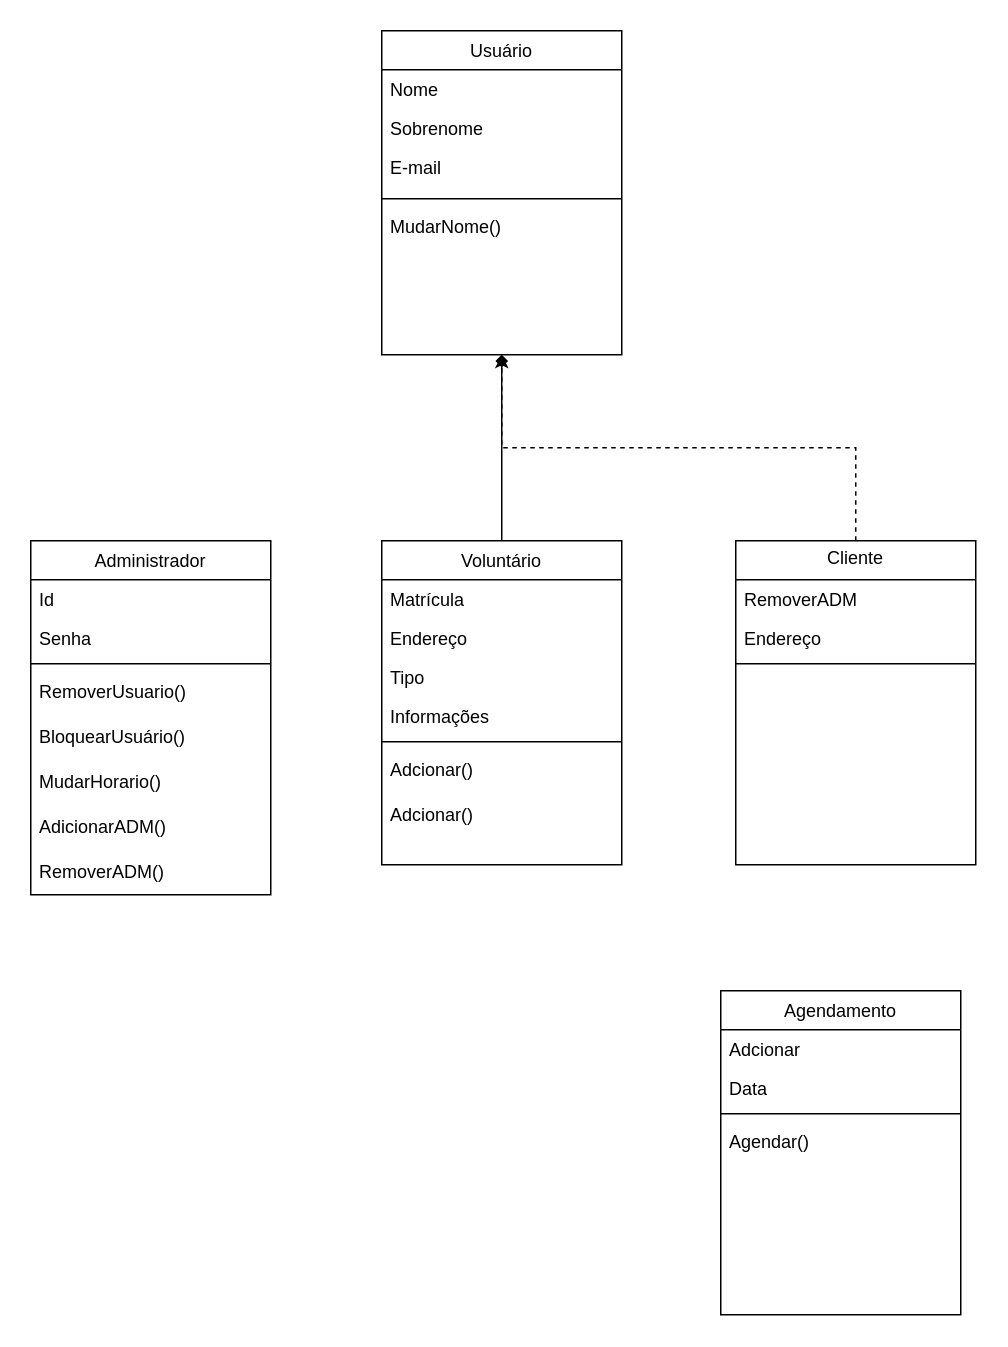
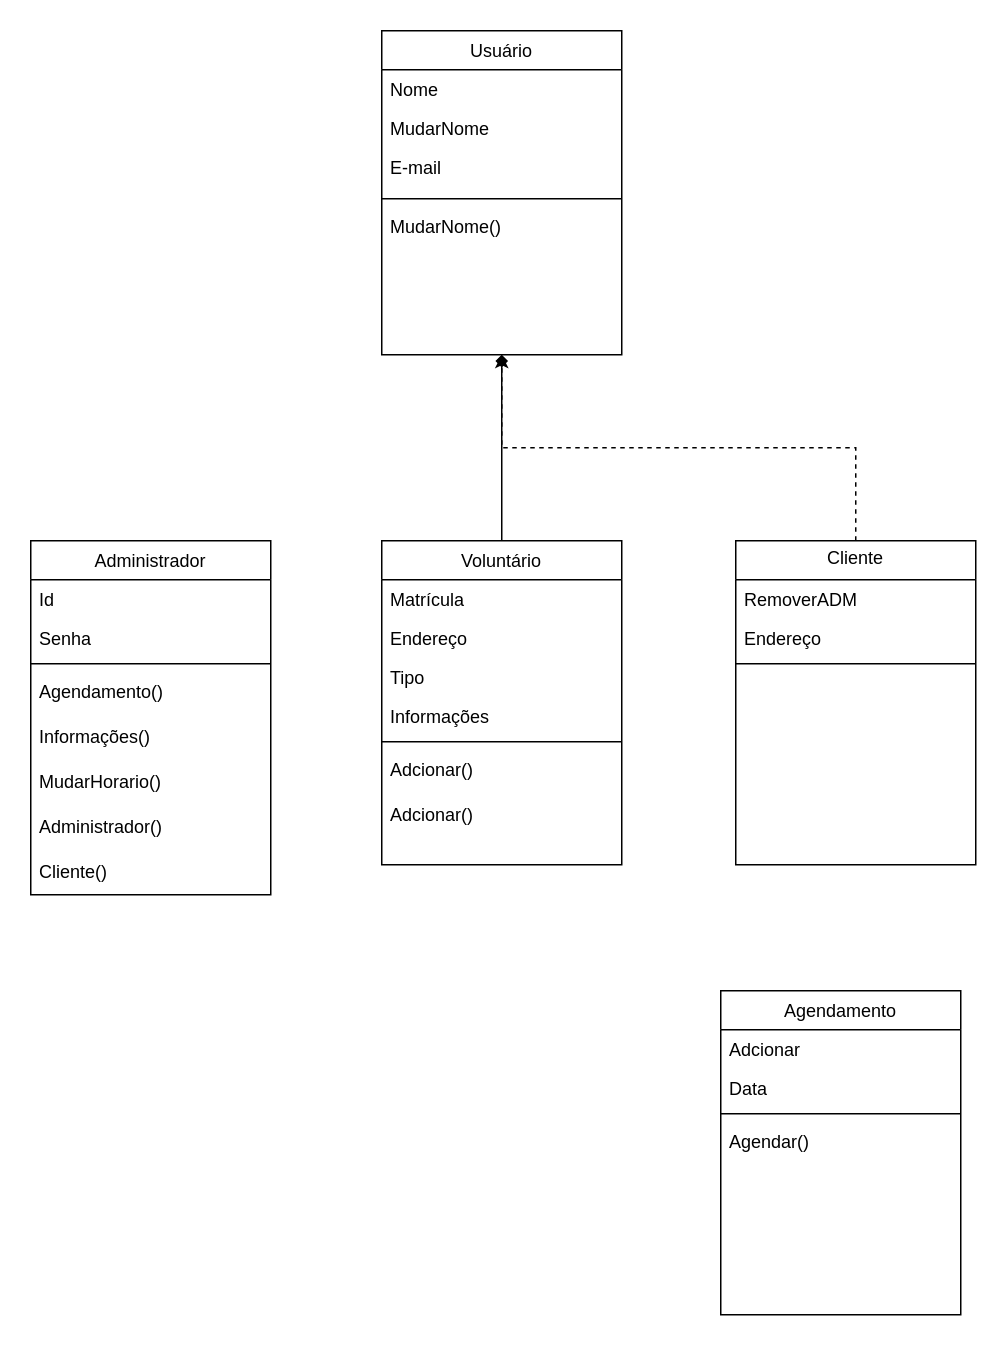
  <mxCell id="0" />
  <mxCell id="1" parent="0" />
  <mxCell id="2" style="edgeStyle=orthogonalEdgeStyle;rounded=0;orthogonalLoop=1;jettySize=auto;html=1;exitX=0.5;exitY=0;exitDx=0;exitDy=0;entryX=0.5;entryY=1;entryDx=0;entryDy=0;dashed=1;" edge="1" parent="1" source="3" target="7"><mxGeometry relative="1" as="geometry"><mxPoint x="340" y="240" as="targetPoint" /></mxGeometry></mxCell>
  <mxCell id="3" value="Cliente" style="swimlane;fontStyle=0;align=center;verticalAlign=top;childLayout=stackLayout;horizontal=1;startSize=26;horizontalStack=0;resizeParent=1;resizeLast=0;collapsible=1;marginBottom=0;rounded=0;shadow=0;strokeWidth=1;spacing=0;" parent="1" vertex="1"><mxGeometry x="490" y="360" width="160" height="216" as="geometry"><mxRectangle x="550" y="140" width="160" height="26" as="alternateBounds" /></mxGeometry></mxCell>
  <mxCell id="4" value="RemoverADM" style="text;align=left;verticalAlign=top;spacingLeft=4;spacingRight=4;overflow=hidden;rotatable=0;points=[[0,0.5],[1,0.5]];portConstraint=eastwest;" parent="3" vertex="1"><mxGeometry y="26" width="160" height="26" as="geometry" /></mxCell>
  <mxCell id="5" value="Endereço" style="text;align=left;verticalAlign=top;spacingLeft=4;spacingRight=4;overflow=hidden;rotatable=0;points=[[0,0.5],[1,0.5]];portConstraint=eastwest;" vertex="1" parent="3"><mxGeometry y="52" width="160" height="26" as="geometry" /></mxCell>
  <mxCell id="6" value="" style="line;html=1;strokeWidth=1;align=left;verticalAlign=middle;spacingTop=-1;spacingLeft=3;spacingRight=3;rotatable=0;labelPosition=right;points=[];portConstraint=eastwest;" parent="3" vertex="1"><mxGeometry y="78" width="160" height="8" as="geometry" /></mxCell>
  <mxCell id="7" value="Usuário" style="swimlane;fontStyle=0;align=center;verticalAlign=top;childLayout=stackLayout;horizontal=1;startSize=26;horizontalStack=0;resizeParent=1;resizeLast=0;collapsible=1;marginBottom=0;rounded=0;shadow=0;strokeWidth=1;spacingLeft=0;" vertex="1" parent="1"><mxGeometry x="254" y="20" width="160" height="216" as="geometry"><mxRectangle x="550" y="140" width="160" height="26" as="alternateBounds" /></mxGeometry></mxCell>
  <mxCell id="8" value="Nome  " style="text;align=left;verticalAlign=top;spacingLeft=4;spacingRight=4;overflow=hidden;rotatable=0;points=[[0,0.5],[1,0.5]];portConstraint=eastwest;" vertex="1" parent="7"><mxGeometry y="26" width="160" height="26" as="geometry" /></mxCell>
- <mxCell id="9" value="Sobrenome" style="text;align=left;verticalAlign=top;spacingLeft=4;spacingRight=4;overflow=hidden;rotatable=0;points=[[0,0.5],[1,0.5]];portConstraint=eastwest;rounded=0;shadow=0;html=0;" vertex="1" parent="7"><mxGeometry y="52" width="160" height="26" as="geometry" /></mxCell>
+ <mxCell id="9" value="MudarNome" style="text;align=left;verticalAlign=top;spacingLeft=4;spacingRight=4;overflow=hidden;rotatable=0;points=[[0,0.5],[1,0.5]];portConstraint=eastwest;rounded=0;shadow=0;html=0;" vertex="1" parent="7"><mxGeometry y="52" width="160" height="26" as="geometry" /></mxCell>
  <mxCell id="10" value="E-mail" style="text;html=1;strokeColor=none;fillColor=none;align=left;verticalAlign=top;whiteSpace=wrap;rounded=0;spacingLeft=4;spacingRight=4;shadow=0;" vertex="1" parent="7"><mxGeometry y="78" width="160" height="30" as="geometry" /></mxCell>
  <mxCell id="11" value="" style="line;html=1;strokeWidth=1;align=left;verticalAlign=middle;spacingTop=-1;spacingLeft=3;spacingRight=3;rotatable=0;labelPosition=right;points=[];portConstraint=eastwest;" vertex="1" parent="7"><mxGeometry y="108" width="160" height="8" as="geometry" /></mxCell>
  <mxCell id="12" value="MudarNome()" style="text;html=1;align=left;verticalAlign=middle;resizable=0;points=[];autosize=1;strokeColor=none;fillColor=none;spacingLeft=4;" vertex="1" parent="7"><mxGeometry y="116" width="160" height="30" as="geometry" /></mxCell>
  <mxCell id="13" value="Administrador" style="swimlane;fontStyle=0;align=center;verticalAlign=top;childLayout=stackLayout;horizontal=1;startSize=26;horizontalStack=0;resizeParent=1;resizeLast=0;collapsible=1;marginBottom=0;rounded=0;shadow=0;strokeWidth=1;" vertex="1" parent="1"><mxGeometry x="20" y="360" width="160" height="236" as="geometry"><mxRectangle x="550" y="140" width="160" height="26" as="alternateBounds" /></mxGeometry></mxCell>
  <mxCell id="14" value="Id&#10;" style="text;align=left;verticalAlign=top;spacingLeft=4;spacingRight=4;overflow=hidden;rotatable=0;points=[[0,0.5],[1,0.5]];portConstraint=eastwest;rounded=0;shadow=0;html=0;" vertex="1" parent="13"><mxGeometry y="26" width="160" height="26" as="geometry" /></mxCell>
  <mxCell id="15" value="Senha" style="text;align=left;verticalAlign=top;spacingLeft=4;spacingRight=4;overflow=hidden;rotatable=0;points=[[0,0.5],[1,0.5]];portConstraint=eastwest;rounded=0;shadow=0;html=0;" vertex="1" parent="13"><mxGeometry y="52" width="160" height="26" as="geometry" /></mxCell>
  <mxCell id="16" value="" style="line;html=1;strokeWidth=1;align=left;verticalAlign=middle;spacingTop=-1;spacingLeft=3;spacingRight=3;rotatable=0;labelPosition=right;points=[];portConstraint=eastwest;" vertex="1" parent="13"><mxGeometry y="78" width="160" height="8" as="geometry" /></mxCell>
- <mxCell id="17" value="RemoverUsuario()" style="text;html=1;align=left;verticalAlign=middle;resizable=0;points=[];autosize=1;strokeColor=none;fillColor=none;spacingLeft=4;" vertex="1" parent="13"><mxGeometry y="86" width="160" height="30" as="geometry" /></mxCell>
- <mxCell id="18" value="BloquearUsuário()" style="text;html=1;align=left;verticalAlign=middle;resizable=0;points=[];autosize=1;strokeColor=none;fillColor=none;spacingLeft=4;" vertex="1" parent="13"><mxGeometry y="116" width="160" height="30" as="geometry" /></mxCell>
+ <mxCell id="17" value="Agendamento()" style="text;html=1;align=left;verticalAlign=middle;resizable=0;points=[];autosize=1;strokeColor=none;fillColor=none;spacingLeft=4;" vertex="1" parent="13"><mxGeometry y="86" width="160" height="30" as="geometry" /></mxCell>
+ <mxCell id="18" value="Informações()" style="text;html=1;align=left;verticalAlign=middle;resizable=0;points=[];autosize=1;strokeColor=none;fillColor=none;spacingLeft=4;" vertex="1" parent="13"><mxGeometry y="116" width="160" height="30" as="geometry" /></mxCell>
  <mxCell id="19" value="MudarHorario()" style="text;html=1;align=left;verticalAlign=middle;resizable=0;points=[];autosize=1;strokeColor=none;fillColor=none;spacingLeft=4;" vertex="1" parent="13"><mxGeometry y="146" width="160" height="30" as="geometry" /></mxCell>
- <mxCell id="20" value="AdicionarADM()" style="text;html=1;align=left;verticalAlign=middle;resizable=0;points=[];autosize=1;strokeColor=none;fillColor=none;spacingLeft=4;" vertex="1" parent="13"><mxGeometry y="176" width="160" height="30" as="geometry" /></mxCell>
- <mxCell id="21" value="RemoverADM()" style="text;html=1;align=left;verticalAlign=middle;resizable=0;points=[];autosize=1;strokeColor=none;fillColor=none;spacingLeft=4;" vertex="1" parent="13"><mxGeometry y="206" width="160" height="30" as="geometry" /></mxCell>
+ <mxCell id="20" value="Administrador()" style="text;html=1;align=left;verticalAlign=middle;resizable=0;points=[];autosize=1;strokeColor=none;fillColor=none;spacingLeft=4;" vertex="1" parent="13"><mxGeometry y="176" width="160" height="30" as="geometry" /></mxCell>
+ <mxCell id="21" value="Cliente()" style="text;html=1;align=left;verticalAlign=middle;resizable=0;points=[];autosize=1;strokeColor=none;fillColor=none;spacingLeft=4;" vertex="1" parent="13"><mxGeometry y="206" width="160" height="30" as="geometry" /></mxCell>
  <mxCell id="22" style="edgeStyle=orthogonalEdgeStyle;rounded=0;orthogonalLoop=1;jettySize=auto;html=1;exitX=0.5;exitY=0;exitDx=0;exitDy=0;entryX=0.5;entryY=1;entryDx=0;entryDy=0;endArrow=diamond;" edge="1" parent="1" source="23" target="7"><mxGeometry relative="1" as="geometry" /></mxCell>
  <mxCell id="23" value="Voluntário" style="swimlane;fontStyle=0;align=center;verticalAlign=top;childLayout=stackLayout;horizontal=1;startSize=26;horizontalStack=0;resizeParent=1;resizeLast=0;collapsible=1;marginBottom=0;rounded=0;shadow=0;strokeWidth=1;" vertex="1" parent="1"><mxGeometry x="254" y="360" width="160" height="216" as="geometry"><mxRectangle x="550" y="140" width="160" height="26" as="alternateBounds" /></mxGeometry></mxCell>
  <mxCell id="24" value="Matrícula" style="text;align=left;verticalAlign=top;spacingLeft=4;spacingRight=4;overflow=hidden;rotatable=0;points=[[0,0.5],[1,0.5]];portConstraint=eastwest;rounded=0;shadow=0;html=0;" vertex="1" parent="23"><mxGeometry y="26" width="160" height="26" as="geometry" /></mxCell>
  <mxCell id="25" value="Endereço" style="text;align=left;verticalAlign=top;spacingLeft=4;spacingRight=4;overflow=hidden;rotatable=0;points=[[0,0.5],[1,0.5]];portConstraint=eastwest;" vertex="1" parent="23"><mxGeometry y="52" width="160" height="26" as="geometry" /></mxCell>
  <mxCell id="26" value="Tipo" style="text;align=left;verticalAlign=top;spacingLeft=4;spacingRight=4;overflow=hidden;rotatable=0;points=[[0,0.5],[1,0.5]];portConstraint=eastwest;rounded=0;shadow=0;html=0;" parent="23" vertex="1"><mxGeometry y="78" width="160" height="26" as="geometry" /></mxCell>
  <mxCell id="27" value="Informações" style="text;align=left;verticalAlign=top;spacingLeft=4;spacingRight=4;overflow=hidden;rotatable=0;points=[[0,0.5],[1,0.5]];portConstraint=eastwest;rounded=0;shadow=0;html=0;" parent="23" vertex="1"><mxGeometry y="104" width="160" height="26" as="geometry" /></mxCell>
  <mxCell id="28" value="" style="line;html=1;strokeWidth=1;align=left;verticalAlign=middle;spacingTop=-1;spacingLeft=3;spacingRight=3;rotatable=0;labelPosition=right;points=[];portConstraint=eastwest;" vertex="1" parent="23"><mxGeometry y="130" width="160" height="8" as="geometry" /></mxCell>
  <mxCell id="29" value="Adcionar()" style="text;html=1;align=left;verticalAlign=middle;resizable=0;points=[];autosize=1;strokeColor=none;fillColor=none;spacingLeft=4;" vertex="1" parent="23"><mxGeometry y="138" width="160" height="30" as="geometry" /></mxCell>
  <mxCell id="30" value="Adcionar()" style="text;html=1;align=left;verticalAlign=middle;resizable=0;points=[];autosize=1;strokeColor=none;fillColor=none;spacingLeft=4;" vertex="1" parent="23"><mxGeometry y="168" width="160" height="30" as="geometry" /></mxCell>
  <mxCell id="31" value="Agendamento" style="swimlane;fontStyle=0;align=center;verticalAlign=top;childLayout=stackLayout;horizontal=1;startSize=26;horizontalStack=0;resizeParent=1;resizeLast=0;collapsible=1;marginBottom=0;rounded=0;shadow=0;strokeWidth=1;" vertex="1" parent="1"><mxGeometry x="480" y="660" width="160" height="216" as="geometry"><mxRectangle x="550" y="140" width="160" height="26" as="alternateBounds" /></mxGeometry></mxCell>
  <mxCell id="32" value="Adcionar" style="text;align=left;verticalAlign=top;spacingLeft=4;spacingRight=4;overflow=hidden;rotatable=0;points=[[0,0.5],[1,0.5]];portConstraint=eastwest;" vertex="1" parent="31"><mxGeometry y="26" width="160" height="26" as="geometry" /></mxCell>
  <mxCell id="33" value="Data" style="text;align=left;verticalAlign=top;spacingLeft=4;spacingRight=4;overflow=hidden;rotatable=0;points=[[0,0.5],[1,0.5]];portConstraint=eastwest;" vertex="1" parent="31"><mxGeometry y="52" width="160" height="26" as="geometry" /></mxCell>
  <mxCell id="34" value="" style="line;html=1;strokeWidth=1;align=left;verticalAlign=middle;spacingTop=-1;spacingLeft=3;spacingRight=3;rotatable=0;labelPosition=right;points=[];portConstraint=eastwest;" vertex="1" parent="31"><mxGeometry y="78" width="160" height="8" as="geometry" /></mxCell>
  <mxCell id="35" value="Agendar()" style="text;html=1;align=left;verticalAlign=middle;resizable=0;points=[];autosize=1;strokeColor=none;fillColor=none;spacingLeft=4;" vertex="1" parent="31"><mxGeometry y="86" width="160" height="30" as="geometry" /></mxCell>
